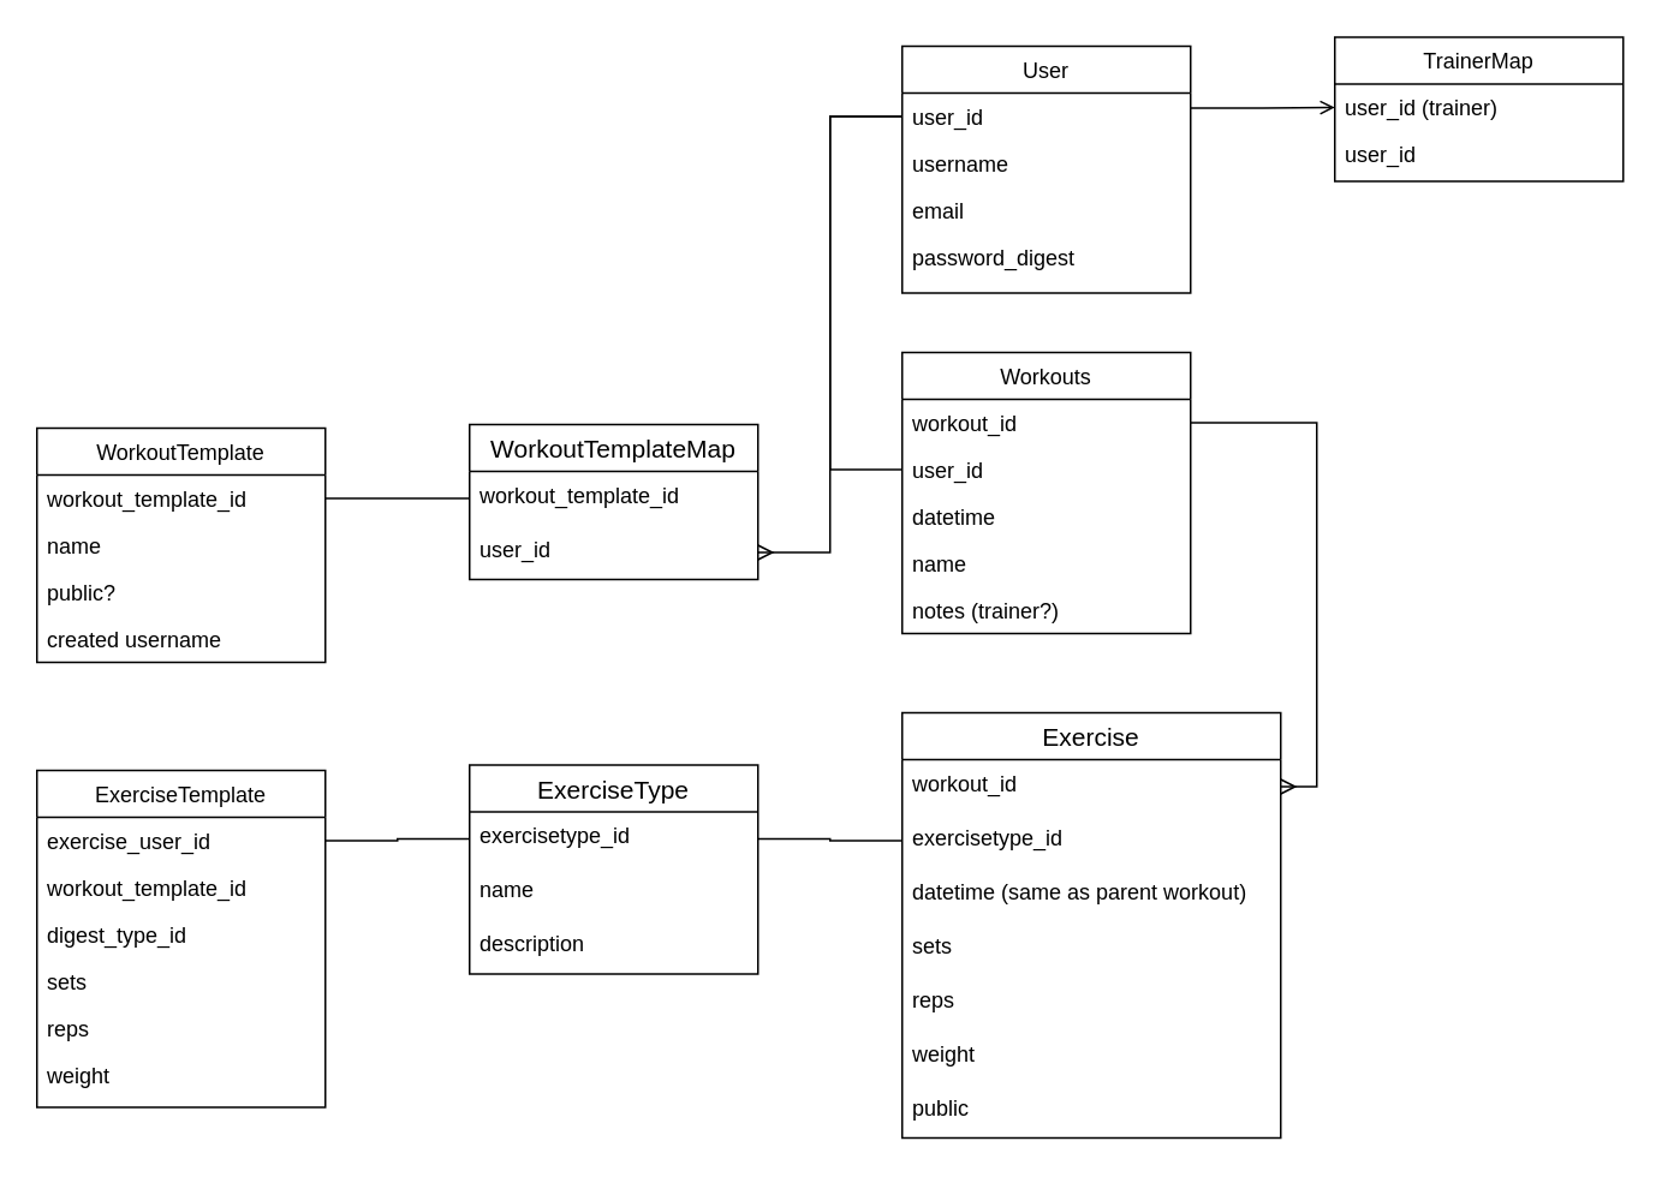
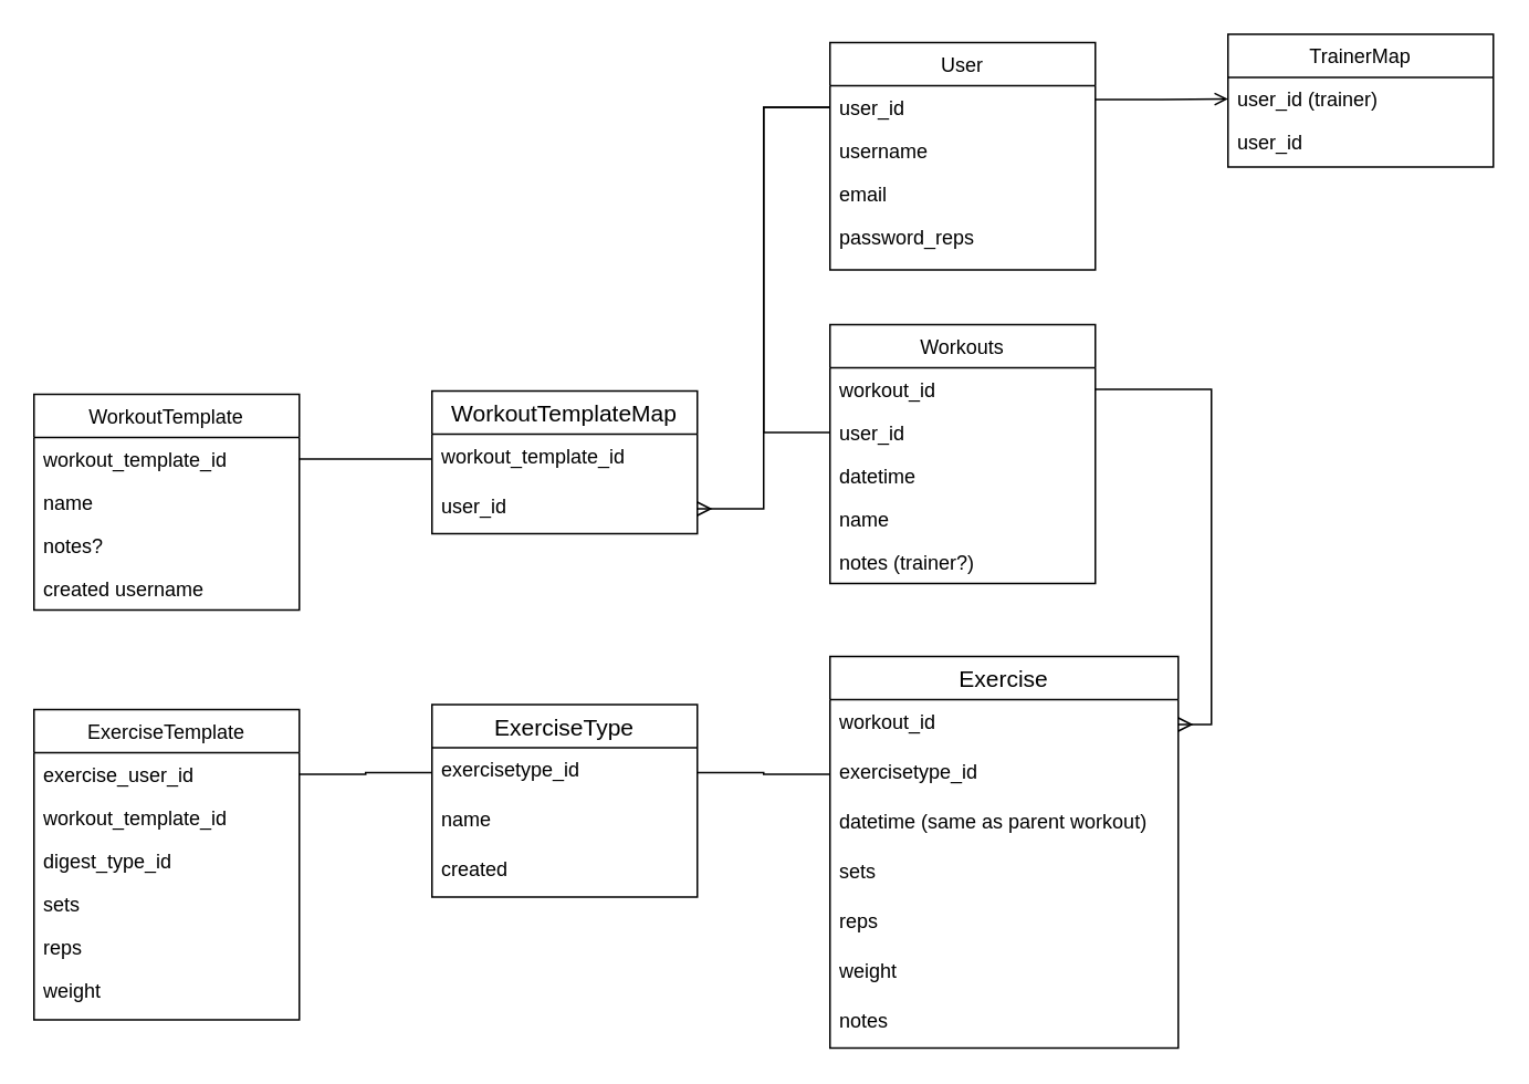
  <mxCell id="0" />
  <mxCell id="1" parent="0" />
  <mxCell id="2" style="edgeStyle=orthogonalEdgeStyle;rounded=0;orthogonalLoop=1;jettySize=auto;html=1;exitX=1;exitY=0.25;exitDx=0;exitDy=0;entryX=0;entryY=0.5;entryDx=0;entryDy=0;endArrow=open;endFill=0;" edge="1" parent="1" source="3" target="9"><mxGeometry relative="1" as="geometry" /></mxCell>
  <mxCell id="3" value="User" style="swimlane;fontStyle=0;align=center;verticalAlign=top;childLayout=stackLayout;horizontal=1;startSize=26;horizontalStack=0;resizeParent=1;resizeLast=0;collapsible=1;marginBottom=0;rounded=0;shadow=0;strokeWidth=1;" parent="1" vertex="1"><mxGeometry x="500" y="25" width="160" height="137" as="geometry"><mxRectangle x="550" y="140" width="160" height="26" as="alternateBounds" /></mxGeometry></mxCell>
  <mxCell id="4" value="user_id" style="text;align=left;verticalAlign=top;spacingLeft=4;spacingRight=4;overflow=hidden;rotatable=0;points=[[0,0.5],[1,0.5]];portConstraint=eastwest;" vertex="1" parent="3"><mxGeometry y="26" width="160" height="26" as="geometry" /></mxCell>
  <mxCell id="5" value="username" style="text;align=left;verticalAlign=top;spacingLeft=4;spacingRight=4;overflow=hidden;rotatable=0;points=[[0,0.5],[1,0.5]];portConstraint=eastwest;" parent="3" vertex="1"><mxGeometry y="52" width="160" height="26" as="geometry" /></mxCell>
  <mxCell id="6" value="email" style="text;align=left;verticalAlign=top;spacingLeft=4;spacingRight=4;overflow=hidden;rotatable=0;points=[[0,0.5],[1,0.5]];portConstraint=eastwest;rounded=0;shadow=0;html=0;" parent="3" vertex="1"><mxGeometry y="78" width="160" height="26" as="geometry" /></mxCell>
- <mxCell id="7" value="password_digest" style="text;align=left;verticalAlign=top;spacingLeft=4;spacingRight=4;overflow=hidden;rotatable=0;points=[[0,0.5],[1,0.5]];portConstraint=eastwest;rounded=0;shadow=0;html=0;" parent="3" vertex="1"><mxGeometry y="104" width="160" height="26" as="geometry" /></mxCell>
+ <mxCell id="7" value="password_reps" style="text;align=left;verticalAlign=top;spacingLeft=4;spacingRight=4;overflow=hidden;rotatable=0;points=[[0,0.5],[1,0.5]];portConstraint=eastwest;rounded=0;shadow=0;html=0;" parent="3" vertex="1"><mxGeometry y="104" width="160" height="26" as="geometry" /></mxCell>
  <mxCell id="8" value="TrainerMap" style="swimlane;fontStyle=0;align=center;verticalAlign=top;childLayout=stackLayout;horizontal=1;startSize=26;horizontalStack=0;resizeParent=1;resizeLast=0;collapsible=1;marginBottom=0;rounded=0;shadow=0;strokeWidth=1;" vertex="1" parent="1"><mxGeometry x="740" y="20" width="160" height="80" as="geometry"><mxRectangle x="550" y="140" width="160" height="26" as="alternateBounds" /></mxGeometry></mxCell>
  <mxCell id="9" value="user_id (trainer)" style="text;align=left;verticalAlign=top;spacingLeft=4;spacingRight=4;overflow=hidden;rotatable=0;points=[[0,0.5],[1,0.5]];portConstraint=eastwest;rounded=0;shadow=0;html=0;" vertex="1" parent="8"><mxGeometry y="26" width="160" height="26" as="geometry" /></mxCell>
  <mxCell id="10" value="user_id" style="text;align=left;verticalAlign=top;spacingLeft=4;spacingRight=4;overflow=hidden;rotatable=0;points=[[0,0.5],[1,0.5]];portConstraint=eastwest;" vertex="1" parent="8"><mxGeometry y="52" width="160" height="26" as="geometry" /></mxCell>
  <mxCell id="11" style="edgeStyle=orthogonalEdgeStyle;rounded=0;orthogonalLoop=1;jettySize=auto;html=1;exitX=1;exitY=0.25;exitDx=0;exitDy=0;entryX=1;entryY=0.5;entryDx=0;entryDy=0;endArrow=ERmany;endFill=0;" edge="1" parent="1" source="12" target="35"><mxGeometry relative="1" as="geometry" /></mxCell>
  <mxCell id="12" value="Workouts" style="swimlane;fontStyle=0;align=center;verticalAlign=top;childLayout=stackLayout;horizontal=1;startSize=26;horizontalStack=0;resizeParent=1;resizeLast=0;collapsible=1;marginBottom=0;rounded=0;shadow=0;strokeWidth=1;" vertex="1" parent="1"><mxGeometry x="500" y="195" width="160" height="156" as="geometry"><mxRectangle x="550" y="140" width="160" height="26" as="alternateBounds" /></mxGeometry></mxCell>
  <mxCell id="13" value="workout_id" style="text;align=left;verticalAlign=top;spacingLeft=4;spacingRight=4;overflow=hidden;rotatable=0;points=[[0,0.5],[1,0.5]];portConstraint=eastwest;" vertex="1" parent="12"><mxGeometry y="26" width="160" height="26" as="geometry" /></mxCell>
  <mxCell id="14" value="user_id" style="text;align=left;verticalAlign=top;spacingLeft=4;spacingRight=4;overflow=hidden;rotatable=0;points=[[0,0.5],[1,0.5]];portConstraint=eastwest;rounded=0;shadow=0;html=0;" vertex="1" parent="12"><mxGeometry y="52" width="160" height="26" as="geometry" /></mxCell>
  <mxCell id="15" value="datetime" style="text;align=left;verticalAlign=top;spacingLeft=4;spacingRight=4;overflow=hidden;rotatable=0;points=[[0,0.5],[1,0.5]];portConstraint=eastwest;rounded=0;shadow=0;html=0;" vertex="1" parent="12"><mxGeometry y="78" width="160" height="26" as="geometry" /></mxCell>
  <mxCell id="16" value="name" style="text;align=left;verticalAlign=top;spacingLeft=4;spacingRight=4;overflow=hidden;rotatable=0;points=[[0,0.5],[1,0.5]];portConstraint=eastwest;" vertex="1" parent="12"><mxGeometry y="104" width="160" height="26" as="geometry" /></mxCell>
  <mxCell id="17" value="notes (trainer?)" style="text;align=left;verticalAlign=top;spacingLeft=4;spacingRight=4;overflow=hidden;rotatable=0;points=[[0,0.5],[1,0.5]];portConstraint=eastwest;" vertex="1" parent="12"><mxGeometry y="130" width="160" height="26" as="geometry" /></mxCell>
  <mxCell id="18" value="WorkoutTemplate" style="swimlane;fontStyle=0;align=center;verticalAlign=top;childLayout=stackLayout;horizontal=1;startSize=26;horizontalStack=0;resizeParent=1;resizeLast=0;collapsible=1;marginBottom=0;rounded=0;shadow=0;strokeWidth=1;" vertex="1" parent="1"><mxGeometry x="20" y="237" width="160" height="130" as="geometry"><mxRectangle x="550" y="140" width="160" height="26" as="alternateBounds" /></mxGeometry></mxCell>
  <mxCell id="19" value="workout_template_id" style="text;align=left;verticalAlign=top;spacingLeft=4;spacingRight=4;overflow=hidden;rotatable=0;points=[[0,0.5],[1,0.5]];portConstraint=eastwest;" vertex="1" parent="18"><mxGeometry y="26" width="160" height="26" as="geometry" /></mxCell>
  <mxCell id="20" value="name" style="text;align=left;verticalAlign=top;spacingLeft=4;spacingRight=4;overflow=hidden;rotatable=0;points=[[0,0.5],[1,0.5]];portConstraint=eastwest;" vertex="1" parent="18"><mxGeometry y="52" width="160" height="26" as="geometry" /></mxCell>
- <mxCell id="21" value="public?" style="text;align=left;verticalAlign=top;spacingLeft=4;spacingRight=4;overflow=hidden;rotatable=0;points=[[0,0.5],[1,0.5]];portConstraint=eastwest;rounded=0;shadow=0;html=0;" vertex="1" parent="18"><mxGeometry y="78" width="160" height="26" as="geometry" /></mxCell>
+ <mxCell id="21" value="notes?" style="text;align=left;verticalAlign=top;spacingLeft=4;spacingRight=4;overflow=hidden;rotatable=0;points=[[0,0.5],[1,0.5]];portConstraint=eastwest;rounded=0;shadow=0;html=0;" vertex="1" parent="18"><mxGeometry y="78" width="160" height="26" as="geometry" /></mxCell>
  <mxCell id="22" value="created username" style="text;align=left;verticalAlign=top;spacingLeft=4;spacingRight=4;overflow=hidden;rotatable=0;points=[[0,0.5],[1,0.5]];portConstraint=eastwest;rounded=0;shadow=0;html=0;" vertex="1" parent="18"><mxGeometry y="104" width="160" height="26" as="geometry" /></mxCell>
  <mxCell id="23" value="ExerciseTemplate" style="swimlane;fontStyle=0;align=center;verticalAlign=top;childLayout=stackLayout;horizontal=1;startSize=26;horizontalStack=0;resizeParent=1;resizeLast=0;collapsible=1;marginBottom=0;rounded=0;shadow=0;strokeWidth=1;" vertex="1" parent="1"><mxGeometry x="20" y="427" width="160" height="187" as="geometry"><mxRectangle x="-190" y="430" width="160" height="26" as="alternateBounds" /></mxGeometry></mxCell>
  <mxCell id="24" value="exercise_user_id" style="text;align=left;verticalAlign=top;spacingLeft=4;spacingRight=4;overflow=hidden;rotatable=0;points=[[0,0.5],[1,0.5]];portConstraint=eastwest;" vertex="1" parent="23"><mxGeometry y="26" width="160" height="26" as="geometry" /></mxCell>
  <mxCell id="25" value="workout_template_id" style="text;align=left;verticalAlign=top;spacingLeft=4;spacingRight=4;overflow=hidden;rotatable=0;points=[[0,0.5],[1,0.5]];portConstraint=eastwest;" vertex="1" parent="23"><mxGeometry y="52" width="160" height="26" as="geometry" /></mxCell>
  <mxCell id="26" value="digest_type_id" style="text;align=left;verticalAlign=top;spacingLeft=4;spacingRight=4;overflow=hidden;rotatable=0;points=[[0,0.5],[1,0.5]];portConstraint=eastwest;" vertex="1" parent="23"><mxGeometry y="78" width="160" height="26" as="geometry" /></mxCell>
  <mxCell id="27" value="sets" style="text;align=left;verticalAlign=top;spacingLeft=4;spacingRight=4;overflow=hidden;rotatable=0;points=[[0,0.5],[1,0.5]];portConstraint=eastwest;rounded=0;shadow=0;html=0;" vertex="1" parent="23"><mxGeometry y="104" width="160" height="26" as="geometry" /></mxCell>
  <mxCell id="28" value="reps" style="text;align=left;verticalAlign=top;spacingLeft=4;spacingRight=4;overflow=hidden;rotatable=0;points=[[0,0.5],[1,0.5]];portConstraint=eastwest;rounded=0;shadow=0;html=0;" vertex="1" parent="23"><mxGeometry y="130" width="160" height="26" as="geometry" /></mxCell>
  <mxCell id="29" value="weight" style="text;align=left;verticalAlign=top;spacingLeft=4;spacingRight=4;overflow=hidden;rotatable=0;points=[[0,0.5],[1,0.5]];portConstraint=eastwest;rounded=0;shadow=0;html=0;" vertex="1" parent="23"><mxGeometry y="156" width="160" height="26" as="geometry" /></mxCell>
  <mxCell id="30" value="ExerciseType" style="swimlane;fontStyle=0;childLayout=stackLayout;horizontal=1;startSize=26;horizontalStack=0;resizeParent=1;resizeParentMax=0;resizeLast=0;collapsible=1;marginBottom=0;align=center;fontSize=14;" vertex="1" parent="1"><mxGeometry x="260" y="424" width="160" height="116" as="geometry" /></mxCell>
  <mxCell id="31" value="exercisetype_id" style="text;strokeColor=none;fillColor=none;spacingLeft=4;spacingRight=4;overflow=hidden;rotatable=0;points=[[0,0.5],[1,0.5]];portConstraint=eastwest;fontSize=12;" vertex="1" parent="30"><mxGeometry y="26" width="160" height="30" as="geometry" /></mxCell>
  <mxCell id="32" value="name" style="text;strokeColor=none;fillColor=none;spacingLeft=4;spacingRight=4;overflow=hidden;rotatable=0;points=[[0,0.5],[1,0.5]];portConstraint=eastwest;fontSize=12;" vertex="1" parent="30"><mxGeometry y="56" width="160" height="30" as="geometry" /></mxCell>
- <mxCell id="33" value="description" style="text;strokeColor=none;fillColor=none;spacingLeft=4;spacingRight=4;overflow=hidden;rotatable=0;points=[[0,0.5],[1,0.5]];portConstraint=eastwest;fontSize=12;" vertex="1" parent="30"><mxGeometry y="86" width="160" height="30" as="geometry" /></mxCell>
+ <mxCell id="33" value="created" style="text;strokeColor=none;fillColor=none;spacingLeft=4;spacingRight=4;overflow=hidden;rotatable=0;points=[[0,0.5],[1,0.5]];portConstraint=eastwest;fontSize=12;" vertex="1" parent="30"><mxGeometry y="86" width="160" height="30" as="geometry" /></mxCell>
  <mxCell id="34" value="Exercise" style="swimlane;fontStyle=0;childLayout=stackLayout;horizontal=1;startSize=26;horizontalStack=0;resizeParent=1;resizeParentMax=0;resizeLast=0;collapsible=1;marginBottom=0;align=center;fontSize=14;" vertex="1" parent="1"><mxGeometry x="500" y="395" width="210" height="236" as="geometry" /></mxCell>
  <mxCell id="35" value="workout_id" style="text;strokeColor=none;fillColor=none;spacingLeft=4;spacingRight=4;overflow=hidden;rotatable=0;points=[[0,0.5],[1,0.5]];portConstraint=eastwest;fontSize=12;" vertex="1" parent="34"><mxGeometry y="26" width="210" height="30" as="geometry" /></mxCell>
  <mxCell id="36" value="exercisetype_id" style="text;strokeColor=none;fillColor=none;spacingLeft=4;spacingRight=4;overflow=hidden;rotatable=0;points=[[0,0.5],[1,0.5]];portConstraint=eastwest;fontSize=12;" vertex="1" parent="34"><mxGeometry y="56" width="210" height="30" as="geometry" /></mxCell>
  <mxCell id="37" value="datetime (same as parent workout)" style="text;strokeColor=none;fillColor=none;spacingLeft=4;spacingRight=4;overflow=hidden;rotatable=0;points=[[0,0.5],[1,0.5]];portConstraint=eastwest;fontSize=12;" vertex="1" parent="34"><mxGeometry y="86" width="210" height="30" as="geometry" /></mxCell>
  <mxCell id="38" value="sets" style="text;strokeColor=none;fillColor=none;spacingLeft=4;spacingRight=4;overflow=hidden;rotatable=0;points=[[0,0.5],[1,0.5]];portConstraint=eastwest;fontSize=12;" vertex="1" parent="34"><mxGeometry y="116" width="210" height="30" as="geometry" /></mxCell>
  <mxCell id="39" value="reps" style="text;strokeColor=none;fillColor=none;spacingLeft=4;spacingRight=4;overflow=hidden;rotatable=0;points=[[0,0.5],[1,0.5]];portConstraint=eastwest;fontSize=12;" vertex="1" parent="34"><mxGeometry y="146" width="210" height="30" as="geometry" /></mxCell>
  <mxCell id="40" value="weight" style="text;strokeColor=none;fillColor=none;spacingLeft=4;spacingRight=4;overflow=hidden;rotatable=0;points=[[0,0.5],[1,0.5]];portConstraint=eastwest;fontSize=12;" vertex="1" parent="34"><mxGeometry y="176" width="210" height="30" as="geometry" /></mxCell>
- <mxCell id="41" value="public" style="text;strokeColor=none;fillColor=none;spacingLeft=4;spacingRight=4;overflow=hidden;rotatable=0;points=[[0,0.5],[1,0.5]];portConstraint=eastwest;fontSize=12;" vertex="1" parent="34"><mxGeometry y="206" width="210" height="30" as="geometry" /></mxCell>
+ <mxCell id="41" value="notes" style="text;strokeColor=none;fillColor=none;spacingLeft=4;spacingRight=4;overflow=hidden;rotatable=0;points=[[0,0.5],[1,0.5]];portConstraint=eastwest;fontSize=12;" vertex="1" parent="34"><mxGeometry y="206" width="210" height="30" as="geometry" /></mxCell>
  <mxCell id="42" style="edgeStyle=orthogonalEdgeStyle;rounded=0;orthogonalLoop=1;jettySize=auto;html=1;exitX=1;exitY=0.5;exitDx=0;exitDy=0;endArrow=none;endFill=0;" edge="1" parent="34" source="38" target="38"><mxGeometry relative="1" as="geometry" /></mxCell>
  <mxCell id="43" style="edgeStyle=orthogonalEdgeStyle;rounded=0;orthogonalLoop=1;jettySize=auto;html=1;exitX=1;exitY=0.5;exitDx=0;exitDy=0;entryX=0;entryY=0.5;entryDx=0;entryDy=0;endArrow=none;endFill=0;" edge="1" parent="1" source="24" target="31"><mxGeometry relative="1" as="geometry" /></mxCell>
  <mxCell id="44" style="edgeStyle=orthogonalEdgeStyle;rounded=0;orthogonalLoop=1;jettySize=auto;html=1;exitX=1;exitY=0.5;exitDx=0;exitDy=0;endArrow=none;endFill=0;" edge="1" parent="1" source="31" target="36"><mxGeometry relative="1" as="geometry" /></mxCell>
  <mxCell id="45" value="WorkoutTemplateMap" style="swimlane;fontStyle=0;childLayout=stackLayout;horizontal=1;startSize=26;horizontalStack=0;resizeParent=1;resizeParentMax=0;resizeLast=0;collapsible=1;marginBottom=0;align=center;fontSize=14;" vertex="1" parent="1"><mxGeometry x="260" y="235" width="160" height="86" as="geometry" /></mxCell>
  <mxCell id="46" value="workout_template_id" style="text;strokeColor=none;fillColor=none;spacingLeft=4;spacingRight=4;overflow=hidden;rotatable=0;points=[[0,0.5],[1,0.5]];portConstraint=eastwest;fontSize=12;" vertex="1" parent="45"><mxGeometry y="26" width="160" height="30" as="geometry" /></mxCell>
  <mxCell id="47" value="user_id" style="text;strokeColor=none;fillColor=none;spacingLeft=4;spacingRight=4;overflow=hidden;rotatable=0;points=[[0,0.5],[1,0.5]];portConstraint=eastwest;fontSize=12;" vertex="1" parent="45"><mxGeometry y="56" width="160" height="30" as="geometry" /></mxCell>
  <mxCell id="48" style="edgeStyle=orthogonalEdgeStyle;rounded=0;orthogonalLoop=1;jettySize=auto;html=1;exitX=0;exitY=0.5;exitDx=0;exitDy=0;entryX=0;entryY=0.5;entryDx=0;entryDy=0;endArrow=none;endFill=0;" edge="1" parent="1" source="14" target="4"><mxGeometry relative="1" as="geometry"><Array as="points"><mxPoint x="460" y="260" /><mxPoint x="460" y="64" /></Array></mxGeometry></mxCell>
  <mxCell id="49" style="edgeStyle=orthogonalEdgeStyle;rounded=0;orthogonalLoop=1;jettySize=auto;html=1;exitX=1;exitY=0.5;exitDx=0;exitDy=0;endArrow=none;endFill=0;" edge="1" parent="1" source="19" target="46"><mxGeometry relative="1" as="geometry" /></mxCell>
  <mxCell id="50" style="edgeStyle=orthogonalEdgeStyle;rounded=0;orthogonalLoop=1;jettySize=auto;html=1;exitX=0;exitY=0.5;exitDx=0;exitDy=0;entryX=1;entryY=0.5;entryDx=0;entryDy=0;endArrow=ERmany;endFill=0;" edge="1" parent="1" source="4" target="47"><mxGeometry relative="1" as="geometry" /></mxCell>
